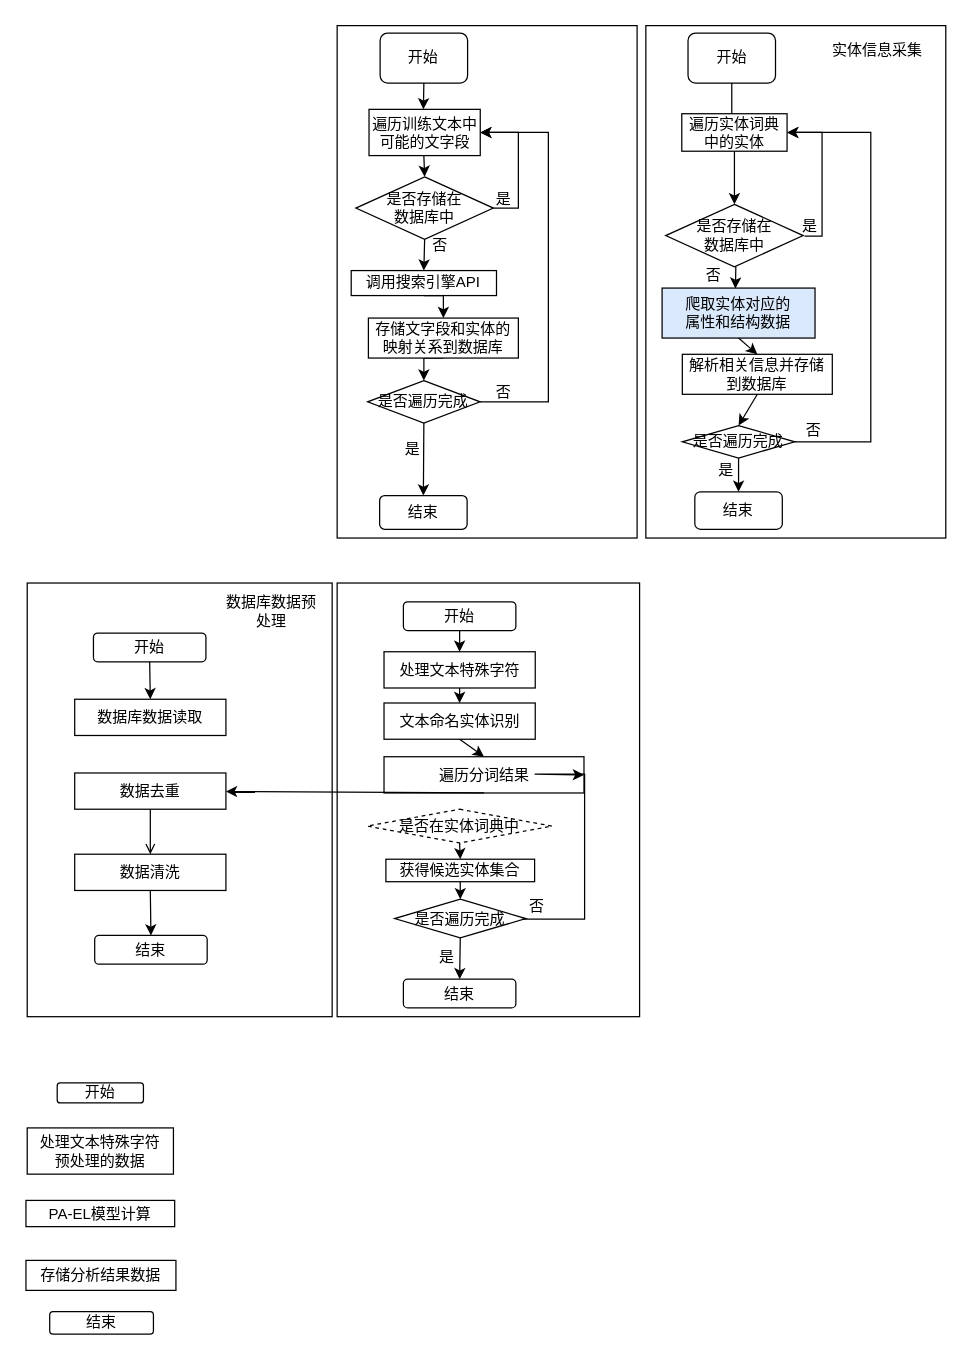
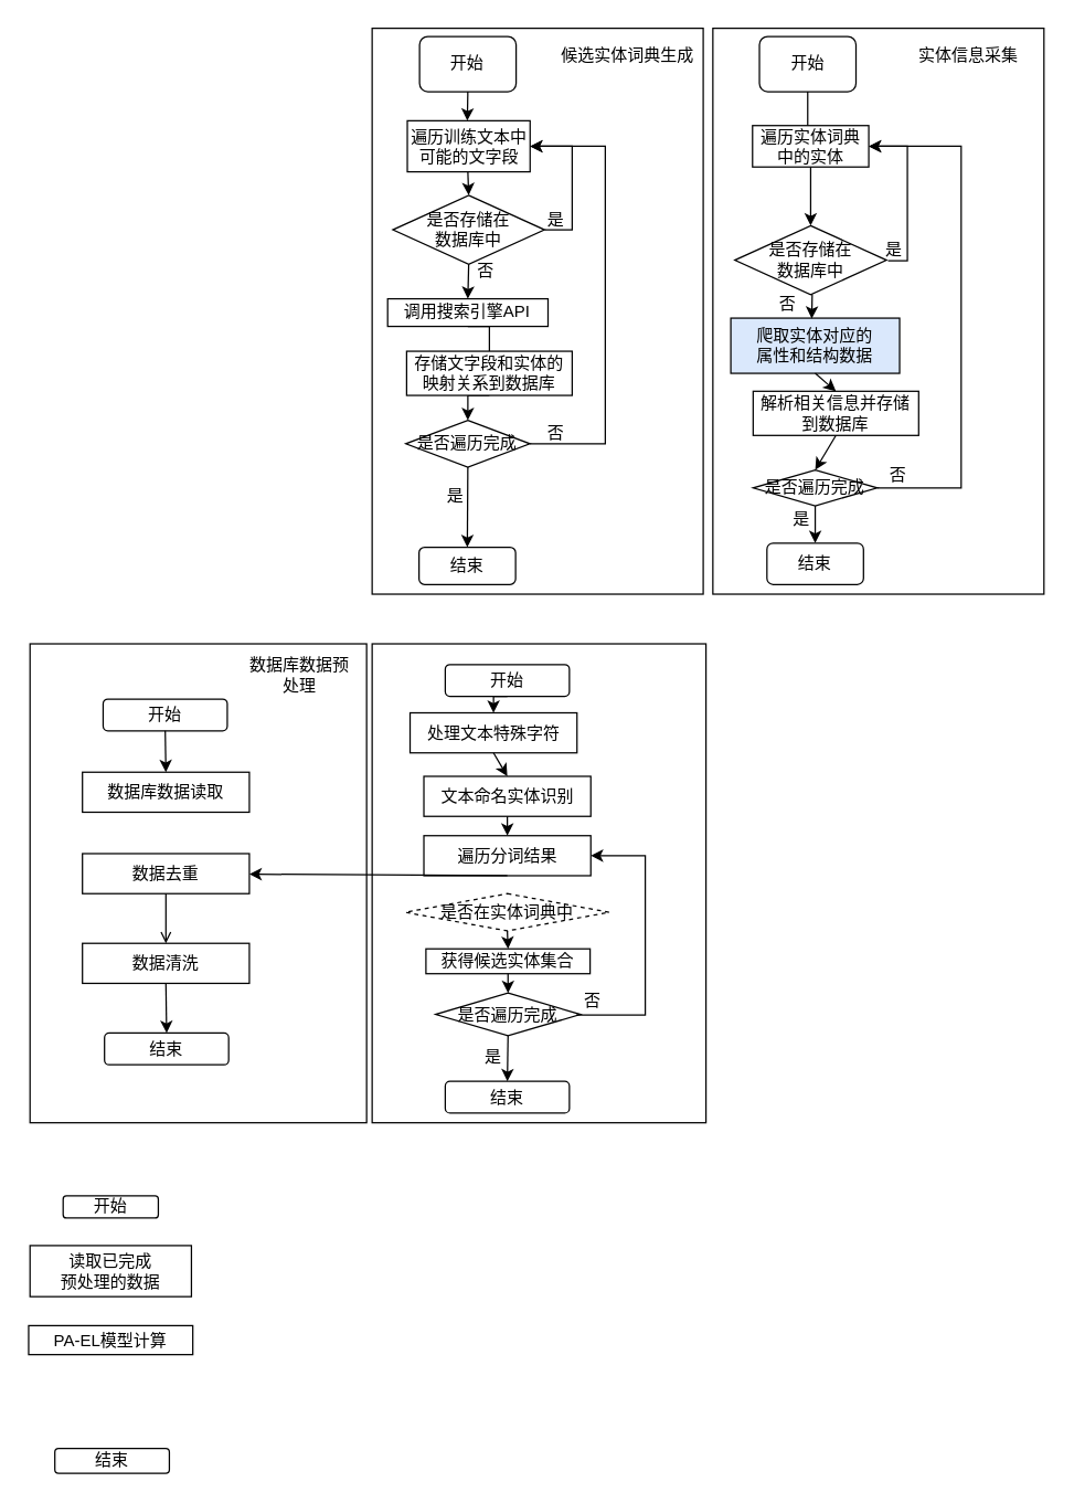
  <mxCell id="0" />
  <mxCell id="1" parent="0" />
  <mxCell id="2" value="" style="rounded=0;whiteSpace=wrap;html=1;" vertex="1" parent="1"><mxGeometry x="269" y="466" width="242" height="347" as="geometry" /></mxCell>
  <mxCell id="3" value="" style="rounded=0;whiteSpace=wrap;html=1;" vertex="1" parent="1"><mxGeometry x="269" y="20" width="240" height="410" as="geometry" /></mxCell>
  <mxCell id="4" value="开始" style="rounded=1;whiteSpace=wrap;html=1;" vertex="1" parent="1"><mxGeometry x="303.38" y="26" width="70" height="40" as="geometry" /></mxCell>
  <mxCell id="5" value="" style="endArrow=classic;html=1;rounded=0;exitX=0.5;exitY=1;exitDx=0;exitDy=0;" edge="1" parent="1" source="4"><mxGeometry width="50" height="50" relative="1" as="geometry"><mxPoint x="582.75" y="270" as="sourcePoint" /><mxPoint x="338" y="87" as="targetPoint" /></mxGeometry></mxCell>
  <mxCell id="6" value="" style="endArrow=classic;html=1;rounded=0;exitX=0.5;exitY=1;exitDx=0;exitDy=0;entryX=0.5;entryY=0;entryDx=0;entryDy=0;" edge="1" parent="1" target="16"><mxGeometry width="50" height="50" relative="1" as="geometry"><mxPoint x="338.375" y="124" as="sourcePoint" /><mxPoint x="337.75" y="126" as="targetPoint" /></mxGeometry></mxCell>
+ <mxCell id="7" value="候选实体词典生成" style="text;html=1;align=center;verticalAlign=middle;resizable=0;points=[];autosize=1;strokeColor=none;fillColor=none;" vertex="1" parent="1"><mxGeometry x="399" y="30" width="110" height="20" as="geometry" /></mxCell>
  <mxCell id="8" value="" style="rounded=0;whiteSpace=wrap;html=1;" vertex="1" parent="1"><mxGeometry x="516" y="20" width="240" height="410" as="geometry" /></mxCell>
  <mxCell id="9" value="开始" style="rounded=1;whiteSpace=wrap;html=1;" vertex="1" parent="1"><mxGeometry x="549.75" y="26" width="70" height="40" as="geometry" /></mxCell>
  <mxCell id="10" value="" style="endArrow=classic;html=1;rounded=0;exitX=0.5;exitY=1;exitDx=0;exitDy=0;" edge="1" parent="1" source="9"><mxGeometry width="50" height="50" relative="1" as="geometry"><mxPoint x="829.75" y="270" as="sourcePoint" /><mxPoint x="584.75" y="110" as="targetPoint" /></mxGeometry></mxCell>
  <mxCell id="11" value="遍历实体词典中的实体" style="rounded=0;whiteSpace=wrap;html=1;" vertex="1" parent="1"><mxGeometry x="544.75" y="90.5" width="84.25" height="30" as="geometry" /></mxCell>
  <mxCell id="12" value="" style="endArrow=classic;html=1;rounded=0;exitX=0.5;exitY=1;exitDx=0;exitDy=0;entryX=0.5;entryY=0;entryDx=0;entryDy=0;" edge="1" parent="1" source="11" target="17"><mxGeometry width="50" height="50" relative="1" as="geometry"><mxPoint x="829.75" y="270" as="sourcePoint" /><mxPoint x="584.75" y="160" as="targetPoint" /></mxGeometry></mxCell>
  <mxCell id="13" value="实体信息采集" style="text;html=1;align=center;verticalAlign=middle;resizable=0;points=[];autosize=1;strokeColor=none;fillColor=none;" vertex="1" parent="1"><mxGeometry x="656" y="30" width="90" height="20" as="geometry" /></mxCell>
  <mxCell id="14" style="edgeStyle=orthogonalEdgeStyle;rounded=0;orthogonalLoop=1;jettySize=auto;html=1;exitX=0.5;exitY=1;exitDx=0;exitDy=0;entryX=0.5;entryY=0;entryDx=0;entryDy=0;" edge="1" parent="1" source="16" target="19"><mxGeometry relative="1" as="geometry" /></mxCell>
  <mxCell id="15" style="edgeStyle=orthogonalEdgeStyle;rounded=0;orthogonalLoop=1;jettySize=auto;html=1;exitX=1;exitY=0.5;exitDx=0;exitDy=0;entryX=1;entryY=0.5;entryDx=0;entryDy=0;" edge="1" parent="1" source="16" target="34"><mxGeometry relative="1" as="geometry"><mxPoint x="379" y="143" as="targetPoint" /></mxGeometry></mxCell>
  <mxCell id="16" value="是否存储在&lt;br&gt;数据库中" style="rhombus;whiteSpace=wrap;html=1;" vertex="1" parent="1"><mxGeometry x="284" y="141" width="110" height="50" as="geometry" /></mxCell>
  <mxCell id="17" value="是否存储在&lt;br&gt;数据库中" style="rhombus;whiteSpace=wrap;html=1;" vertex="1" parent="1"><mxGeometry x="531.88" y="163" width="110" height="50" as="geometry" /></mxCell>
- <mxCell id="18" style="edgeStyle=orthogonalEdgeStyle;rounded=0;orthogonalLoop=1;jettySize=auto;html=1;exitX=0.5;exitY=1;exitDx=0;exitDy=0;entryX=0.5;entryY=0;entryDx=0;entryDy=0;" edge="1" parent="1" source="19" target="21"><mxGeometry relative="1" as="geometry" /></mxCell>
+ <mxCell id="18" style="edgeStyle=orthogonalEdgeStyle;rounded=0;orthogonalLoop=1;jettySize=auto;html=1;exitX=0.5;exitY=1;exitDx=0;exitDy=0;entryX=0.5;entryY=0;entryDx=0;entryDy=0;endArrow=none;" edge="1" parent="1" source="19" target="21"><mxGeometry relative="1" as="geometry" /></mxCell>
  <mxCell id="19" value="调用搜索引擎API" style="rounded=0;whiteSpace=wrap;html=1;" vertex="1" parent="1"><mxGeometry x="280.25" y="216" width="116.25" height="20" as="geometry" /></mxCell>
  <mxCell id="20" style="edgeStyle=orthogonalEdgeStyle;rounded=0;orthogonalLoop=1;jettySize=auto;html=1;exitX=0.5;exitY=1;exitDx=0;exitDy=0;entryX=0.5;entryY=0;entryDx=0;entryDy=0;" edge="1" parent="1" source="21" target="36"><mxGeometry relative="1" as="geometry" /></mxCell>
  <mxCell id="21" value="存储文字段和实体的映射关系到数据库" style="rounded=0;whiteSpace=wrap;html=1;" vertex="1" parent="1"><mxGeometry x="294" y="254" width="120" height="32" as="geometry" /></mxCell>
  <mxCell id="22" value="是" style="text;html=1;align=center;verticalAlign=middle;resizable=0;points=[];autosize=1;strokeColor=none;fillColor=none;" vertex="1" parent="1"><mxGeometry x="632" y="171" width="30" height="20" as="geometry" /></mxCell>
  <mxCell id="23" value="否" style="text;html=1;align=center;verticalAlign=middle;resizable=0;points=[];autosize=1;strokeColor=none;fillColor=none;" vertex="1" parent="1"><mxGeometry x="336" y="186" width="30" height="20" as="geometry" /></mxCell>
  <mxCell id="24" value="结束" style="rounded=1;whiteSpace=wrap;html=1;" vertex="1" parent="1"><mxGeometry x="303" y="396" width="70" height="27" as="geometry" /></mxCell>
  <mxCell id="25" value="解析相关信息并存储到数据库" style="rounded=0;whiteSpace=wrap;html=1;" vertex="1" parent="1"><mxGeometry x="545.19" y="283" width="120" height="32" as="geometry" /></mxCell>
  <mxCell id="26" style="edgeStyle=orthogonalEdgeStyle;rounded=0;orthogonalLoop=1;jettySize=auto;html=1;entryX=0.5;entryY=0;entryDx=0;entryDy=0;exitX=0.5;exitY=1;exitDx=0;exitDy=0;" edge="1" parent="1" source="42" target="30"><mxGeometry relative="1" as="geometry" /></mxCell>
  <mxCell id="27" value="爬取实体对应的&lt;br&gt;属性和结构数据" style="rounded=0;whiteSpace=wrap;html=1;fillColor=#dae8fc;" vertex="1" parent="1"><mxGeometry x="529" y="230" width="122.37" height="40" as="geometry" /></mxCell>
  <mxCell id="28" value="" style="endArrow=classic;html=1;rounded=0;entryX=0.455;entryY=0.011;entryDx=0;entryDy=0;entryPerimeter=0;" edge="1" parent="1"><mxGeometry width="50" height="50" relative="1" as="geometry"><mxPoint x="588" y="213" as="sourcePoint" /><mxPoint x="587.678" y="230.44" as="targetPoint" /></mxGeometry></mxCell>
  <mxCell id="29" value="" style="endArrow=classic;html=1;rounded=0;exitX=0.5;exitY=1;exitDx=0;exitDy=0;entryX=0.5;entryY=0;entryDx=0;entryDy=0;" edge="1" parent="1" source="27" target="25"><mxGeometry width="50" height="50" relative="1" as="geometry"><mxPoint x="519" y="210" as="sourcePoint" /><mxPoint x="569" y="160" as="targetPoint" /></mxGeometry></mxCell>
  <mxCell id="30" value="结束" style="rounded=1;whiteSpace=wrap;html=1;" vertex="1" parent="1"><mxGeometry x="555.19" y="393" width="70" height="30" as="geometry" /></mxCell>
  <mxCell id="31" value="" style="endArrow=classic;html=1;rounded=0;exitX=0.5;exitY=1;exitDx=0;exitDy=0;entryX=0.5;entryY=0;entryDx=0;entryDy=0;" edge="1" parent="1" source="25" target="42"><mxGeometry width="50" height="50" relative="1" as="geometry"><mxPoint x="519" y="210" as="sourcePoint" /><mxPoint x="569" y="160" as="targetPoint" /></mxGeometry></mxCell>
  <mxCell id="32" value="否" style="text;html=1;align=center;verticalAlign=middle;resizable=0;points=[];autosize=1;strokeColor=none;fillColor=none;" vertex="1" parent="1"><mxGeometry x="555.19" y="210" width="30" height="20" as="geometry" /></mxCell>
  <mxCell id="33" style="edgeStyle=orthogonalEdgeStyle;rounded=0;orthogonalLoop=1;jettySize=auto;html=1;exitX=0.032;exitY=0.021;exitDx=0;exitDy=0;exitPerimeter=0;entryX=1;entryY=0.5;entryDx=0;entryDy=0;" edge="1" parent="1" target="11"><mxGeometry relative="1" as="geometry"><mxPoint x="642.96" y="188.42" as="sourcePoint" /><mxPoint x="634" y="128" as="targetPoint" /><Array as="points"><mxPoint x="657" y="188" /><mxPoint x="657" y="106" /><mxPoint x="629" y="106" /></Array></mxGeometry></mxCell>
  <mxCell id="34" value="遍历训练文本中可能的文字段" style="whiteSpace=wrap;html=1;" vertex="1" parent="1"><mxGeometry x="294.5" y="87" width="89" height="37" as="geometry" /></mxCell>
  <mxCell id="35" style="edgeStyle=orthogonalEdgeStyle;rounded=0;orthogonalLoop=1;jettySize=auto;html=1;exitX=1;exitY=0.5;exitDx=0;exitDy=0;entryX=1;entryY=0.5;entryDx=0;entryDy=0;" edge="1" parent="1" source="36" target="34"><mxGeometry relative="1" as="geometry"><Array as="points"><mxPoint x="438" y="321" /><mxPoint x="438" y="105" /></Array></mxGeometry></mxCell>
  <mxCell id="36" value="是否遍历完成" style="rhombus;whiteSpace=wrap;html=1;" vertex="1" parent="1"><mxGeometry x="293.38" y="304" width="90" height="34" as="geometry" /></mxCell>
  <mxCell id="37" value="" style="endArrow=classic;html=1;rounded=0;exitX=0.5;exitY=1;exitDx=0;exitDy=0;entryX=0.5;entryY=0;entryDx=0;entryDy=0;" edge="1" parent="1" source="36" target="24"><mxGeometry width="50" height="50" relative="1" as="geometry"><mxPoint x="549" y="287" as="sourcePoint" /><mxPoint x="599" y="237" as="targetPoint" /></mxGeometry></mxCell>
  <mxCell id="38" value="是" style="text;html=1;align=center;verticalAlign=middle;resizable=0;points=[];autosize=1;strokeColor=none;fillColor=none;" vertex="1" parent="1"><mxGeometry x="391" y="150" width="22" height="18" as="geometry" /></mxCell>
  <mxCell id="39" value="是" style="text;html=1;align=center;verticalAlign=middle;resizable=0;points=[];autosize=1;strokeColor=none;fillColor=none;" vertex="1" parent="1"><mxGeometry x="318" y="350" width="22" height="18" as="geometry" /></mxCell>
  <mxCell id="40" value="否" style="text;html=1;align=center;verticalAlign=middle;resizable=0;points=[];autosize=1;strokeColor=none;fillColor=none;" vertex="1" parent="1"><mxGeometry x="387" y="304" width="30" height="20" as="geometry" /></mxCell>
  <mxCell id="41" style="edgeStyle=orthogonalEdgeStyle;rounded=0;orthogonalLoop=1;jettySize=auto;html=1;exitX=1;exitY=0.5;exitDx=0;exitDy=0;entryX=1;entryY=0.5;entryDx=0;entryDy=0;" edge="1" parent="1" source="42" target="11"><mxGeometry relative="1" as="geometry"><Array as="points"><mxPoint x="696" y="353" /><mxPoint x="696" y="106" /><mxPoint x="629" y="106" /></Array></mxGeometry></mxCell>
  <mxCell id="42" value="是否遍历完成" style="rhombus;whiteSpace=wrap;html=1;" vertex="1" parent="1"><mxGeometry x="545.19" y="340" width="90" height="26" as="geometry" /></mxCell>
  <mxCell id="43" value="是" style="text;html=1;align=center;verticalAlign=middle;resizable=0;points=[];autosize=1;strokeColor=none;fillColor=none;" vertex="1" parent="1"><mxGeometry x="565" y="366" width="30" height="20" as="geometry" /></mxCell>
  <mxCell id="44" value="否" style="text;html=1;align=center;verticalAlign=middle;resizable=0;points=[];autosize=1;strokeColor=none;fillColor=none;" vertex="1" parent="1"><mxGeometry x="635.19" y="334" width="30" height="20" as="geometry" /></mxCell>
  <mxCell id="45" style="edgeStyle=orthogonalEdgeStyle;rounded=0;orthogonalLoop=1;jettySize=auto;html=1;exitX=0.5;exitY=1;exitDx=0;exitDy=0;entryX=0.5;entryY=0;entryDx=0;entryDy=0;" edge="1" parent="1" source="46" target="47"><mxGeometry relative="1" as="geometry" /></mxCell>
  <mxCell id="46" value="开始" style="rounded=1;whiteSpace=wrap;html=1;" vertex="1" parent="1"><mxGeometry x="322" y="481" width="90" height="23" as="geometry" /></mxCell>
- <mxCell id="47" value="处理文本特殊字符" style="rounded=0;whiteSpace=wrap;html=1;" vertex="1" parent="1"><mxGeometry x="306.5" y="521" width="121" height="29" as="geometry" /></mxCell>
+ <mxCell id="47" value="处理文本特殊字符" style="rounded=0;whiteSpace=wrap;html=1;" vertex="1" parent="1"><mxGeometry x="296.5" y="516" width="121" height="29" as="geometry" /></mxCell>
  <mxCell id="48" value="" style="rounded=0;whiteSpace=wrap;html=1;" vertex="1" parent="1"><mxGeometry x="21" y="466" width="244" height="347" as="geometry" /></mxCell>
  <mxCell id="49" value="开始" style="rounded=1;whiteSpace=wrap;html=1;flipH=0;" vertex="1" parent="1"><mxGeometry x="74" y="506" width="90" height="23" as="geometry" /></mxCell>
  <mxCell id="50" value="数据库数据读取" style="rounded=0;whiteSpace=wrap;html=1;flipH=0;" vertex="1" parent="1"><mxGeometry x="59" y="559" width="121" height="29" as="geometry" /></mxCell>
  <mxCell id="51" value="数据库数据预处理" style="text;html=1;strokeColor=none;fillColor=none;align=center;verticalAlign=middle;whiteSpace=wrap;rounded=0;" vertex="1" parent="1"><mxGeometry x="178" y="473" width="77" height="31" as="geometry" /></mxCell>
- <mxCell id="52" value="遍历分词结果" style="rounded=0;whiteSpace=wrap;html=1;" vertex="1" parent="1"><mxGeometry x="306.5" y="605" width="160" height="29" as="geometry" /></mxCell>
+ <mxCell id="52" value="遍历分词结果" style="rounded=0;whiteSpace=wrap;html=1;" vertex="1" parent="1"><mxGeometry x="306.5" y="605" width="121" height="29" as="geometry" /></mxCell>
  <mxCell id="53" value="文本命名实体识别" style="rounded=0;whiteSpace=wrap;html=1;" vertex="1" parent="1"><mxGeometry x="306.5" y="562" width="121" height="29" as="geometry" /></mxCell>
  <mxCell id="54" value="是否在实体词典中" style="rhombus;whiteSpace=wrap;html=1;dashed=1;" vertex="1" parent="1"><mxGeometry x="293" y="647" width="148" height="27" as="geometry" /></mxCell>
  <mxCell id="55" value="" style="endArrow=classic;html=1;rounded=0;exitX=0.5;exitY=1;exitDx=0;exitDy=0;" edge="1" parent="1" source="52" target="67"><mxGeometry width="50" height="50" relative="1" as="geometry"><mxPoint x="548" y="724" as="sourcePoint" /><mxPoint x="598" y="674" as="targetPoint" /></mxGeometry></mxCell>
  <mxCell id="56" value="获得候选实体集合" style="rounded=0;whiteSpace=wrap;html=1;" vertex="1" parent="1"><mxGeometry x="308" y="687" width="119" height="18" as="geometry" /></mxCell>
  <mxCell id="57" value="" style="endArrow=classic;html=1;rounded=0;exitX=0.5;exitY=1;exitDx=0;exitDy=0;entryX=0.5;entryY=0;entryDx=0;entryDy=0;" edge="1" parent="1" source="54" target="56"><mxGeometry width="50" height="50" relative="1" as="geometry"><mxPoint x="548" y="724" as="sourcePoint" /><mxPoint x="598" y="674" as="targetPoint" /></mxGeometry></mxCell>
  <mxCell id="58" value="" style="endArrow=classic;html=1;rounded=0;exitX=0.5;exitY=1;exitDx=0;exitDy=0;entryX=0.5;entryY=0;entryDx=0;entryDy=0;" edge="1" parent="1" source="47" target="53"><mxGeometry width="50" height="50" relative="1" as="geometry"><mxPoint x="548" y="643" as="sourcePoint" /><mxPoint x="598" y="593" as="targetPoint" /></mxGeometry></mxCell>
  <mxCell id="59" value="" style="endArrow=classic;html=1;rounded=0;exitX=0.5;exitY=1;exitDx=0;exitDy=0;entryX=0.5;entryY=0;entryDx=0;entryDy=0;" edge="1" parent="1" source="53" target="52"><mxGeometry width="50" height="50" relative="1" as="geometry"><mxPoint x="548" y="643" as="sourcePoint" /><mxPoint x="598" y="593" as="targetPoint" /></mxGeometry></mxCell>
  <mxCell id="60" style="edgeStyle=orthogonalEdgeStyle;rounded=0;orthogonalLoop=1;jettySize=auto;html=1;exitX=0.5;exitY=1;exitDx=0;exitDy=0;entryX=0.5;entryY=0;entryDx=0;entryDy=0;" edge="1" parent="1" source="61" target="63"><mxGeometry relative="1" as="geometry" /></mxCell>
  <mxCell id="61" value="是否遍历完成" style="rhombus;whiteSpace=wrap;html=1;" vertex="1" parent="1"><mxGeometry x="315" y="719" width="105" height="31" as="geometry" /></mxCell>
  <mxCell id="62" value="" style="endArrow=classic;html=1;rounded=0;exitX=0.5;exitY=1;exitDx=0;exitDy=0;entryX=0.5;entryY=0;entryDx=0;entryDy=0;" edge="1" parent="1" source="56" target="61"><mxGeometry width="50" height="50" relative="1" as="geometry"><mxPoint x="548" y="707" as="sourcePoint" /><mxPoint x="598" y="657" as="targetPoint" /></mxGeometry></mxCell>
  <mxCell id="63" value="结束" style="rounded=1;whiteSpace=wrap;html=1;" vertex="1" parent="1"><mxGeometry x="322" y="783" width="90" height="23" as="geometry" /></mxCell>
  <mxCell id="64" value="是" style="text;html=1;strokeColor=none;fillColor=none;align=center;verticalAlign=middle;whiteSpace=wrap;rounded=0;" vertex="1" parent="1"><mxGeometry x="327" y="737" width="60" height="58" as="geometry" /></mxCell>
  <mxCell id="65" value="否" style="text;html=1;strokeColor=none;fillColor=none;align=center;verticalAlign=middle;whiteSpace=wrap;rounded=0;" vertex="1" parent="1"><mxGeometry x="399" y="696" width="60" height="58" as="geometry" /></mxCell>
  <mxCell id="66" value="" style="endArrow=classic;html=1;rounded=0;exitX=0.3;exitY=0.672;exitDx=0;exitDy=0;exitPerimeter=0;entryX=1;entryY=0.5;entryDx=0;entryDy=0;edgeStyle=orthogonalEdgeStyle;" edge="1" parent="1" source="65" target="52"><mxGeometry width="50" height="50" relative="1" as="geometry"><mxPoint x="548" y="707" as="sourcePoint" /><mxPoint x="598" y="657" as="targetPoint" /><Array as="points"><mxPoint x="467" y="735" /><mxPoint x="467" y="619" /><mxPoint x="427" y="619" /></Array></mxGeometry></mxCell>
  <mxCell id="67" value="数据去重" style="rounded=0;whiteSpace=wrap;html=1;flipH=0;" vertex="1" parent="1"><mxGeometry x="59" y="618" width="121" height="29" as="geometry" /></mxCell>
  <mxCell id="68" value="" style="endArrow=classic;html=1;rounded=0;exitX=0.5;exitY=1;exitDx=0;exitDy=0;entryX=0.5;entryY=0;entryDx=0;entryDy=0;" edge="1" parent="1" source="49" target="50"><mxGeometry width="50" height="50" relative="1" as="geometry"><mxPoint x="49" y="674" as="sourcePoint" /><mxPoint x="99" y="624" as="targetPoint" /></mxGeometry></mxCell>
  <mxCell id="69" value="数据清洗" style="rounded=0;whiteSpace=wrap;html=1;flipH=0;" vertex="1" parent="1"><mxGeometry x="59" y="683" width="121" height="29" as="geometry" /></mxCell>
  <mxCell id="70" value="" style="endArrow=open;html=1;rounded=0;exitX=0.5;exitY=1;exitDx=0;exitDy=0;entryX=0.5;entryY=0;entryDx=0;entryDy=0;" edge="1" parent="1" source="67" target="69"><mxGeometry width="50" height="50" relative="1" as="geometry"><mxPoint x="49" y="674" as="sourcePoint" /><mxPoint x="99" y="624" as="targetPoint" /></mxGeometry></mxCell>
  <mxCell id="71" value="结束" style="rounded=1;whiteSpace=wrap;html=1;flipH=0;" vertex="1" parent="1"><mxGeometry x="75" y="748" width="90" height="23" as="geometry" /></mxCell>
  <mxCell id="72" value="" style="endArrow=classic;html=1;rounded=0;exitX=0.5;exitY=1;exitDx=0;exitDy=0;entryX=0.5;entryY=0;entryDx=0;entryDy=0;" edge="1" parent="1" source="69" target="71"><mxGeometry width="50" height="50" relative="1" as="geometry"><mxPoint x="49" y="674" as="sourcePoint" /><mxPoint x="99" y="624" as="targetPoint" /></mxGeometry></mxCell>
  <mxCell id="73" value="开始" style="rounded=1;whiteSpace=wrap;html=1;flipH=0;flipV=1;" vertex="1" parent="1"><mxGeometry x="45" y="866" width="69" height="16" as="geometry" /></mxCell>
- <mxCell id="74" value="处理文本特殊字符&lt;br&gt;预处理的数据" style="rounded=0;whiteSpace=wrap;html=1;flipH=0;flipV=1;" vertex="1" parent="1"><mxGeometry x="21" y="902" width="117" height="37" as="geometry" /></mxCell>
+ <mxCell id="74" value="读取已完成&lt;br&gt;预处理的数据" style="rounded=0;whiteSpace=wrap;html=1;flipH=0;flipV=1;" vertex="1" parent="1"><mxGeometry x="21" y="902" width="117" height="37" as="geometry" /></mxCell>
  <mxCell id="75" value="PA-EL模型计算" style="rounded=0;whiteSpace=wrap;html=1;flipH=0;flipV=1;" vertex="1" parent="1"><mxGeometry x="20" y="960" width="119" height="21" as="geometry" /></mxCell>
- <mxCell id="76" value="存储分析结果数据" style="rounded=0;whiteSpace=wrap;html=1;flipH=0;flipV=1;" vertex="1" parent="1"><mxGeometry x="20" y="1008" width="120" height="24" as="geometry" /></mxCell>
  <mxCell id="77" value="结束" style="rounded=1;whiteSpace=wrap;html=1;flipH=0;flipV=1;" vertex="1" parent="1"><mxGeometry x="39" y="1049" width="83" height="18" as="geometry" /></mxCell>
